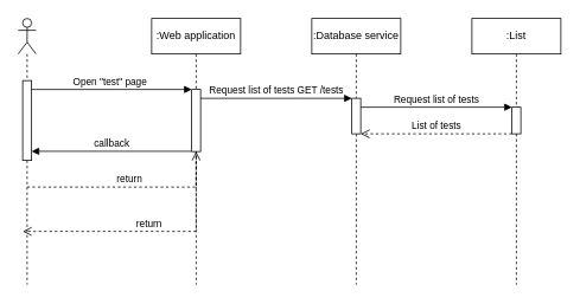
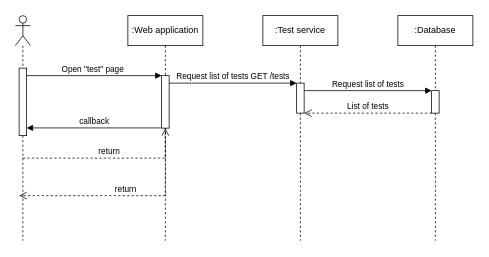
  <mxCell id="0" />
  <mxCell id="1" parent="0" />
  <mxCell id="2" value=":Web application" style="shape=umlLifeline;perimeter=lifelinePerimeter;whiteSpace=wrap;html=1;container=0;dropTarget=0;collapsible=0;recursiveResize=0;outlineConnect=0;portConstraint=eastwest;newEdgeStyle={&quot;edgeStyle&quot;:&quot;elbowEdgeStyle&quot;,&quot;elbow&quot;:&quot;vertical&quot;,&quot;curved&quot;:0,&quot;rounded&quot;:0};" parent="1" vertex="1"><mxGeometry x="170" y="20" width="100" height="300" as="geometry" /></mxCell>
  <mxCell id="3" value="" style="html=1;points=[];perimeter=orthogonalPerimeter;outlineConnect=0;targetShapes=umlLifeline;portConstraint=eastwest;newEdgeStyle={&quot;edgeStyle&quot;:&quot;elbowEdgeStyle&quot;,&quot;elbow&quot;:&quot;vertical&quot;,&quot;curved&quot;:0,&quot;rounded&quot;:0};" parent="2" vertex="1"><mxGeometry x="45" y="80" width="10" height="70" as="geometry" /></mxCell>
  <mxCell id="4" value="Open &quot;test&quot; page" style="html=1;verticalAlign=bottom;endArrow=block;edgeStyle=elbowEdgeStyle;elbow=vertical;curved=0;rounded=0;" parent="1" source="12" target="3" edge="1"><mxGeometry relative="1" as="geometry"><mxPoint x="25" y="100" as="sourcePoint" /><Array as="points"><mxPoint x="130" y="100" /></Array></mxGeometry></mxCell>
  <mxCell id="5" value="return" style="html=1;verticalAlign=bottom;endArrow=open;dashed=1;endSize=8;edgeStyle=elbowEdgeStyle;elbow=vertical;curved=0;rounded=0;" parent="1" source="3" edge="1"><mxGeometry relative="1" as="geometry"><mxPoint x="25" y="260" as="targetPoint" /><Array as="points"><mxPoint x="140" y="260" /></Array></mxGeometry></mxCell>
  <mxCell id="6" value="callback" style="html=1;verticalAlign=bottom;endArrow=block;edgeStyle=elbowEdgeStyle;elbow=vertical;curved=0;rounded=0;" parent="1" target="13" edge="1"><mxGeometry relative="1" as="geometry"><mxPoint x="215" y="169.71" as="sourcePoint" /><Array as="points"><mxPoint x="140" y="169.71" /></Array><mxPoint x="30" y="169.71" as="targetPoint" /></mxGeometry></mxCell>
  <mxCell id="7" value="return" style="html=1;verticalAlign=bottom;endArrow=open;dashed=1;endSize=8;edgeStyle=elbowEdgeStyle;elbow=vertical;curved=0;rounded=0;" parent="1" target="3" edge="1"><mxGeometry relative="1" as="geometry"><mxPoint x="125" y="215" as="targetPoint" /><Array as="points"><mxPoint x="130" y="210" /></Array><mxPoint x="30" y="210" as="sourcePoint" /></mxGeometry></mxCell>
- <mxCell id="8" value=":List" style="shape=umlLifeline;perimeter=lifelinePerimeter;whiteSpace=wrap;html=1;container=0;dropTarget=0;collapsible=0;recursiveResize=0;outlineConnect=0;portConstraint=eastwest;newEdgeStyle={&quot;edgeStyle&quot;:&quot;elbowEdgeStyle&quot;,&quot;elbow&quot;:&quot;vertical&quot;,&quot;curved&quot;:0,&quot;rounded&quot;:0};" parent="1" vertex="1"><mxGeometry x="530" y="20" width="100" height="300" as="geometry" /></mxCell>
+ <mxCell id="8" value=":Database" style="shape=umlLifeline;perimeter=lifelinePerimeter;whiteSpace=wrap;html=1;container=0;dropTarget=0;collapsible=0;recursiveResize=0;outlineConnect=0;portConstraint=eastwest;newEdgeStyle={&quot;edgeStyle&quot;:&quot;elbowEdgeStyle&quot;,&quot;elbow&quot;:&quot;vertical&quot;,&quot;curved&quot;:0,&quot;rounded&quot;:0};" parent="1" vertex="1"><mxGeometry x="530" y="20" width="100" height="300" as="geometry" /></mxCell>
  <mxCell id="9" value="" style="html=1;points=[];perimeter=orthogonalPerimeter;outlineConnect=0;targetShapes=umlLifeline;portConstraint=eastwest;newEdgeStyle={&quot;edgeStyle&quot;:&quot;elbowEdgeStyle&quot;,&quot;elbow&quot;:&quot;vertical&quot;,&quot;curved&quot;:0,&quot;rounded&quot;:0};" parent="8" vertex="1"><mxGeometry x="45" y="100" width="10" height="30" as="geometry" /></mxCell>
- <mxCell id="10" value=":Database service" style="shape=umlLifeline;perimeter=lifelinePerimeter;whiteSpace=wrap;html=1;container=0;dropTarget=0;collapsible=0;recursiveResize=0;outlineConnect=0;portConstraint=eastwest;newEdgeStyle={&quot;edgeStyle&quot;:&quot;elbowEdgeStyle&quot;,&quot;elbow&quot;:&quot;vertical&quot;,&quot;curved&quot;:0,&quot;rounded&quot;:0};" parent="1" vertex="1"><mxGeometry x="350" y="20" width="100" height="300" as="geometry" /></mxCell>
+ <mxCell id="10" value=":Test service" style="shape=umlLifeline;perimeter=lifelinePerimeter;whiteSpace=wrap;html=1;container=0;dropTarget=0;collapsible=0;recursiveResize=0;outlineConnect=0;portConstraint=eastwest;newEdgeStyle={&quot;edgeStyle&quot;:&quot;elbowEdgeStyle&quot;,&quot;elbow&quot;:&quot;vertical&quot;,&quot;curved&quot;:0,&quot;rounded&quot;:0};" parent="1" vertex="1"><mxGeometry x="350" y="20" width="100" height="300" as="geometry" /></mxCell>
  <mxCell id="11" value="" style="html=1;points=[];perimeter=orthogonalPerimeter;outlineConnect=0;targetShapes=umlLifeline;portConstraint=eastwest;newEdgeStyle={&quot;edgeStyle&quot;:&quot;elbowEdgeStyle&quot;,&quot;elbow&quot;:&quot;vertical&quot;,&quot;curved&quot;:0,&quot;rounded&quot;:0};" parent="10" vertex="1"><mxGeometry x="45" y="90" width="10" height="40" as="geometry" /></mxCell>
  <mxCell id="12" value="" style="shape=umlLifeline;perimeter=lifelinePerimeter;whiteSpace=wrap;html=1;container=1;dropTarget=0;collapsible=0;recursiveResize=0;outlineConnect=0;portConstraint=eastwest;newEdgeStyle={&quot;curved&quot;:0,&quot;rounded&quot;:0};participant=umlActor;" vertex="1" parent="1"><mxGeometry x="20" y="20" width="20" height="300" as="geometry" /></mxCell>
  <mxCell id="13" value="" style="html=1;points=[];perimeter=orthogonalPerimeter;outlineConnect=0;targetShapes=umlLifeline;portConstraint=eastwest;newEdgeStyle={&quot;edgeStyle&quot;:&quot;elbowEdgeStyle&quot;,&quot;elbow&quot;:&quot;vertical&quot;,&quot;curved&quot;:0,&quot;rounded&quot;:0};" vertex="1" parent="12"><mxGeometry x="5" y="70" width="10" height="90" as="geometry" /></mxCell>
  <mxCell id="14" value="Request list of tests GET /tests" style="html=1;verticalAlign=bottom;endArrow=block;edgeStyle=elbowEdgeStyle;elbow=vertical;curved=0;rounded=0;" edge="1" parent="1"><mxGeometry relative="1" as="geometry"><mxPoint x="225" y="110" as="sourcePoint" /><Array as="points"><mxPoint x="335" y="110" /></Array><mxPoint x="395" y="110" as="targetPoint" /></mxGeometry></mxCell>
  <mxCell id="15" value="Request list of tests" style="html=1;verticalAlign=bottom;endArrow=block;edgeStyle=elbowEdgeStyle;elbow=vertical;curved=0;rounded=0;" edge="1" parent="1" source="11" target="9"><mxGeometry relative="1" as="geometry"><mxPoint x="410" y="120" as="sourcePoint" /><Array as="points"><mxPoint x="510" y="120" /></Array><mxPoint x="570" y="120" as="targetPoint" /></mxGeometry></mxCell>
  <mxCell id="16" value="List of tests" style="html=1;verticalAlign=bottom;endArrow=open;dashed=1;endSize=8;curved=0;rounded=0;" edge="1" parent="1"><mxGeometry relative="1" as="geometry"><mxPoint x="575" y="150" as="sourcePoint" /><mxPoint x="405" y="150" as="targetPoint" /></mxGeometry></mxCell>
